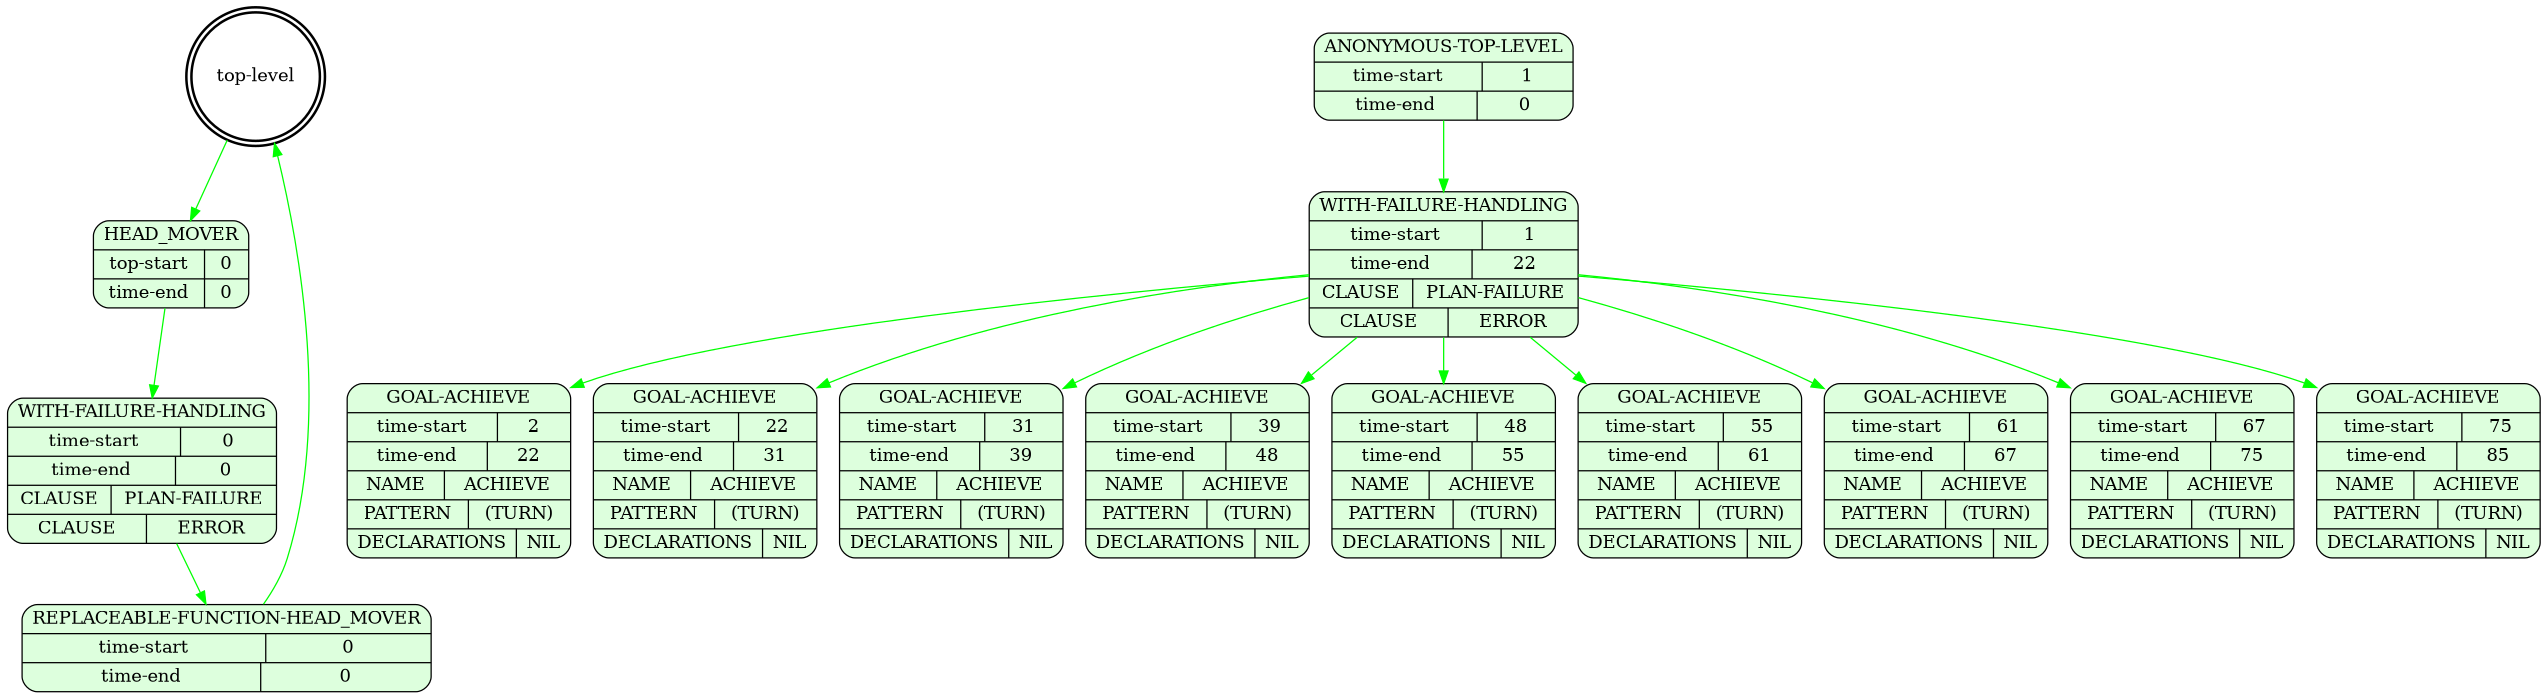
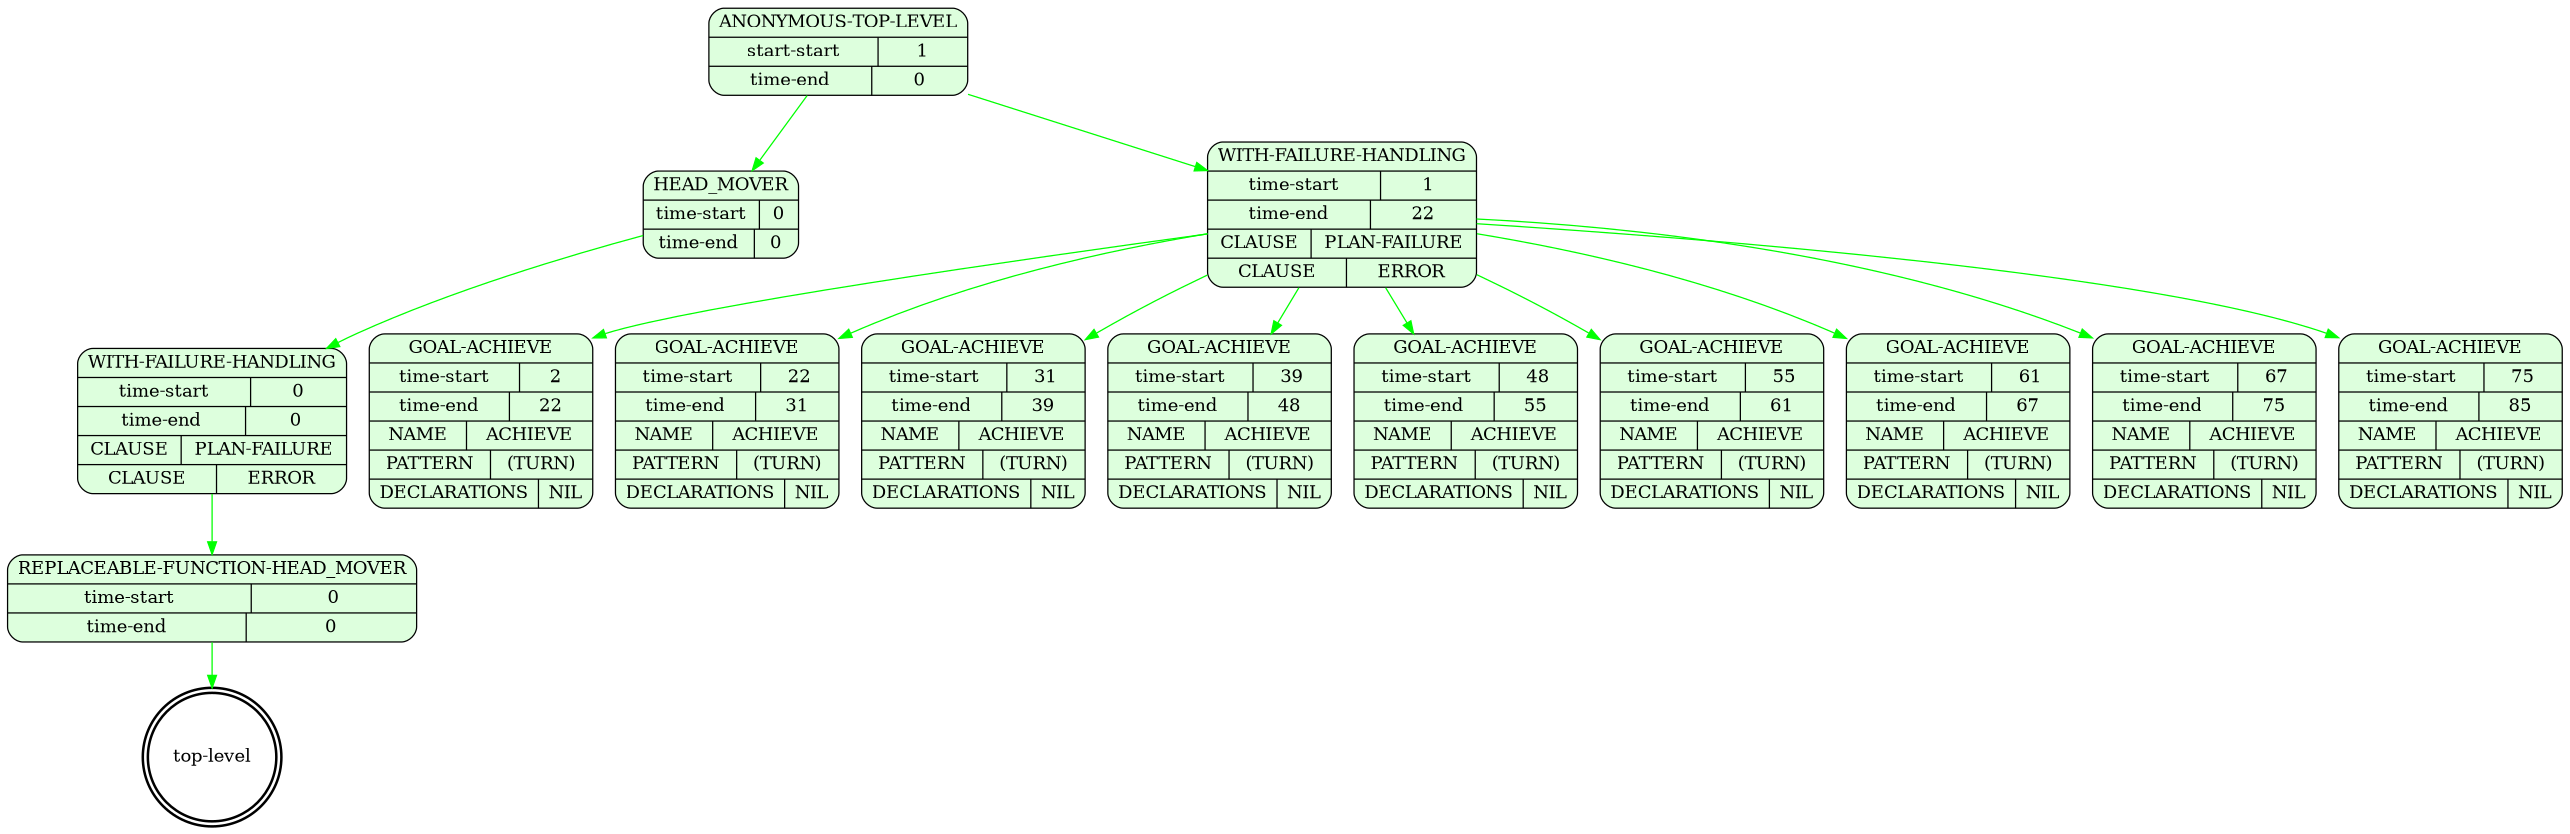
  digraph {
    node [shape=Mrecord style=filled fillcolor="#ddffdd"]
    edge [color=green]
    n1 [label="top-level" shape=doublecircle style=bold fillcolor=""]
-   n2 [label="{HEAD_MOVER|{top-start | 0}|{time-end | 0}}"]
+   n2 [label="{HEAD_MOVER|{time-start | 0}|{time-end | 0}}"]
    n3 [label="{WITH-FAILURE-HANDLING|{time-start | 0}|{time-end | 0}|{CLAUSE | PLAN-FAILURE}|{CLAUSE | ERROR}}"]
    n4 [label="{REPLACEABLE-FUNCTION-HEAD_MOVER|{time-start | 0}|{time-end | 0}}"]
-   n5 [label="{ANONYMOUS-TOP-LEVEL|{time-start | 1}|{time-end | 0}}"]
+   n5 [label="{ANONYMOUS-TOP-LEVEL|{start-start | 1}|{time-end | 0}}"]
    n6 [label="{WITH-FAILURE-HANDLING|{time-start | 1}|{time-end | 22}|{CLAUSE | PLAN-FAILURE}|{CLAUSE | ERROR}}"]
    n7 [label="{GOAL-ACHIEVE|{time-start | 2}|{time-end | 22}|{NAME | ACHIEVE}|{PATTERN | (TURN)}|{DECLARATIONS | NIL}}"]
    n8 [label="{GOAL-ACHIEVE|{time-start | 22}|{time-end | 31}|{NAME | ACHIEVE}|{PATTERN | (TURN)}|{DECLARATIONS | NIL}}"]
    n9 [label="{GOAL-ACHIEVE|{time-start | 31}|{time-end | 39}|{NAME | ACHIEVE}|{PATTERN | (TURN)}|{DECLARATIONS | NIL}}"]
    n10 [label="{GOAL-ACHIEVE|{time-start | 39}|{time-end | 48}|{NAME | ACHIEVE}|{PATTERN | (TURN)}|{DECLARATIONS | NIL}}"]
    n11 [label="{GOAL-ACHIEVE|{time-start | 48}|{time-end | 55}|{NAME | ACHIEVE}|{PATTERN | (TURN)}|{DECLARATIONS | NIL}}"]
    n12 [label="{GOAL-ACHIEVE|{time-start | 55}|{time-end | 61}|{NAME | ACHIEVE}|{PATTERN | (TURN)}|{DECLARATIONS | NIL}}"]
    n13 [label="{GOAL-ACHIEVE|{time-start | 61}|{time-end | 67}|{NAME | ACHIEVE}|{PATTERN | (TURN)}|{DECLARATIONS | NIL}}"]
    n14 [label="{GOAL-ACHIEVE|{time-start | 67}|{time-end | 75}|{NAME | ACHIEVE}|{PATTERN | (TURN)}|{DECLARATIONS | NIL}}"]
    n15 [label="{GOAL-ACHIEVE|{time-start | 75}|{time-end | 85}|{NAME | ACHIEVE}|{PATTERN | (TURN)}|{DECLARATIONS | NIL}}"]
-   n1 -> n2
+   n5 -> n2
    n2 -> n3
    n3 -> n4
    n4 -> n1
    n5 -> n6
    n6 -> n7
    n6 -> n8
    n6 -> n9
    n6 -> n10
    n6 -> n11
    n6 -> n12
    n6 -> n13
    n6 -> n14
    n6 -> n15
  }
